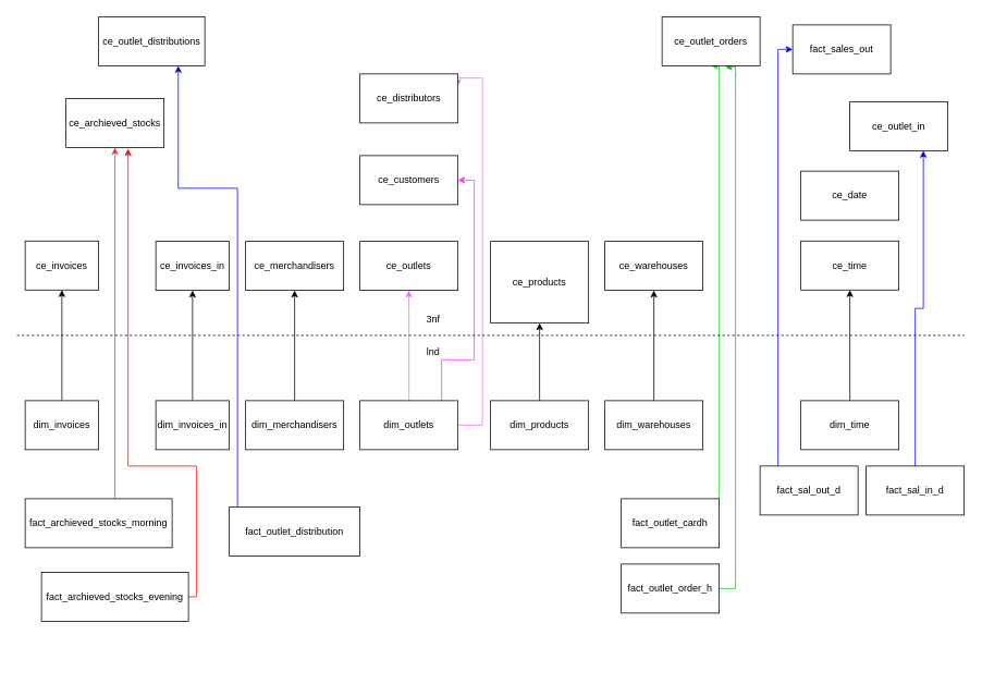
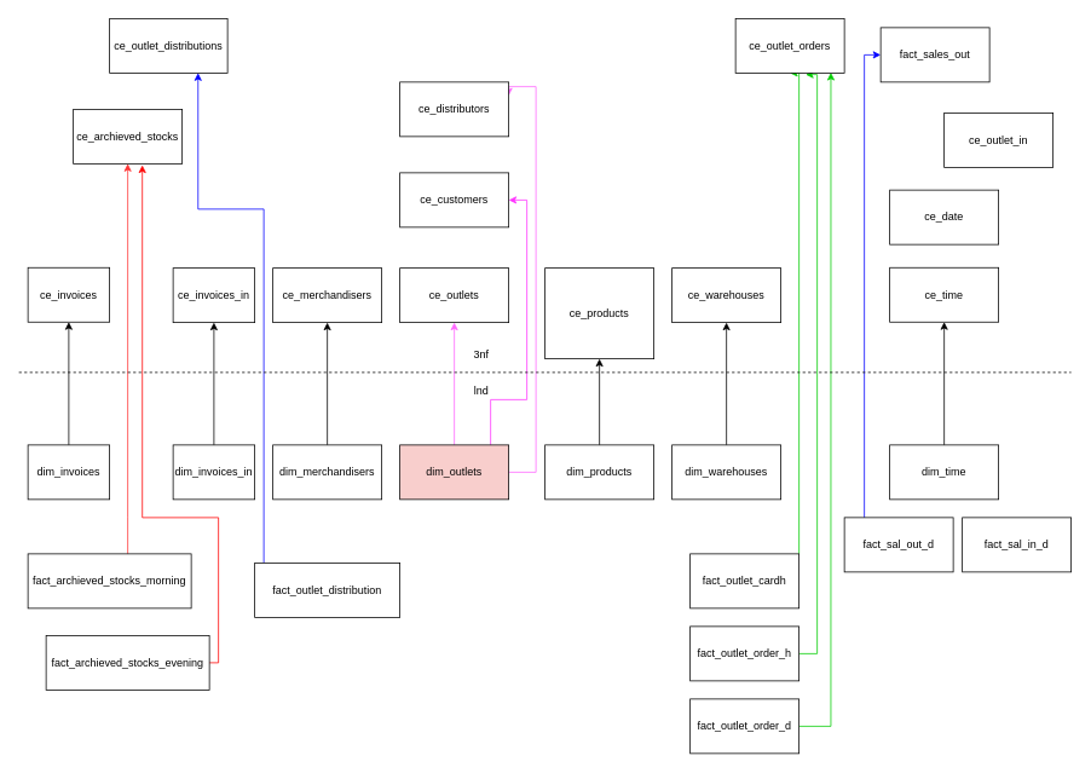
  <mxCell id="0" />
  <mxCell id="1" parent="0" />
  <mxCell id="2" style="edgeStyle=orthogonalEdgeStyle;rounded=0;orthogonalLoop=1;jettySize=auto;html=1;entryX=0.5;entryY=1;entryDx=0;entryDy=0;strokeColor=#FF3333;" edge="1" parent="1" source="3" target="41"><mxGeometry relative="1" as="geometry"><Array as="points"><mxPoint x="140" y="570" /><mxPoint x="140" y="570" /></Array></mxGeometry></mxCell>
  <mxCell id="3" value="fact_archieved_stocks_morning" style="rounded=0;whiteSpace=wrap;html=1;" vertex="1" parent="1"><mxGeometry x="30" y="610" width="180" height="60" as="geometry" /></mxCell>
  <mxCell id="4" style="edgeStyle=orthogonalEdgeStyle;rounded=0;orthogonalLoop=1;jettySize=auto;html=1;entryX=0.634;entryY=1.027;entryDx=0;entryDy=0;entryPerimeter=0;strokeColor=#FF0000;" edge="1" parent="1" source="5" target="41"><mxGeometry relative="1" as="geometry"><Array as="points"><mxPoint x="240" y="570" /><mxPoint x="156" y="570" /></Array></mxGeometry></mxCell>
  <mxCell id="5" value="fact_archieved_stocks_evening" style="rounded=0;whiteSpace=wrap;html=1;" vertex="1" parent="1"><mxGeometry x="50" y="700" width="180" height="60" as="geometry" /></mxCell>
  <mxCell id="6" style="edgeStyle=orthogonalEdgeStyle;rounded=0;orthogonalLoop=1;jettySize=auto;html=1;entryX=0.5;entryY=1;entryDx=0;entryDy=0;" edge="1" parent="1" source="7" target="35"><mxGeometry relative="1" as="geometry" /></mxCell>
  <mxCell id="7" value="dim_invoices_in" style="rounded=0;whiteSpace=wrap;html=1;" vertex="1" parent="1"><mxGeometry x="190" y="490" width="90" height="60" as="geometry" /></mxCell>
+ <mxCell id="8" style="edgeStyle=orthogonalEdgeStyle;rounded=0;orthogonalLoop=1;jettySize=auto;html=1;strokeColor=#00CC00;entryX=0.876;entryY=0.993;entryDx=0;entryDy=0;entryPerimeter=0;" edge="1" parent="1" source="9" target="37"><mxGeometry relative="1" as="geometry"><mxPoint x="900" y="90" as="targetPoint" /><Array as="points"><mxPoint x="915" y="800" /></Array></mxGeometry></mxCell>
+ <mxCell id="9" value="fact_outlet_order_d" style="rounded=0;whiteSpace=wrap;html=1;" vertex="1" parent="1"><mxGeometry x="760" y="770" width="120" height="60" as="geometry" /></mxCell>
  <mxCell id="10" style="edgeStyle=orthogonalEdgeStyle;rounded=0;orthogonalLoop=1;jettySize=auto;html=1;entryX=0.5;entryY=1;entryDx=0;entryDy=0;" edge="1" parent="1" source="11" target="34"><mxGeometry relative="1" as="geometry" /></mxCell>
  <mxCell id="11" value="dim_products" style="rounded=0;whiteSpace=wrap;html=1;" vertex="1" parent="1"><mxGeometry x="600" y="490" width="120" height="60" as="geometry" /></mxCell>
  <mxCell id="12" style="edgeStyle=orthogonalEdgeStyle;rounded=0;orthogonalLoop=1;jettySize=auto;html=1;entryX=0.5;entryY=1;entryDx=0;entryDy=0;" edge="1" parent="1" source="13" target="39"><mxGeometry relative="1" as="geometry" /></mxCell>
  <mxCell id="13" value="dim_time" style="rounded=0;whiteSpace=wrap;html=1;" vertex="1" parent="1"><mxGeometry x="980" y="490" width="120" height="60" as="geometry" /></mxCell>
  <mxCell id="14" style="edgeStyle=orthogonalEdgeStyle;rounded=0;orthogonalLoop=1;jettySize=auto;html=1;entryX=0.645;entryY=1.029;entryDx=0;entryDy=0;entryPerimeter=0;strokeColor=#00CC00;" edge="1" parent="1" source="15" target="37"><mxGeometry relative="1" as="geometry"><Array as="points"><mxPoint x="900" y="720" /><mxPoint x="900" y="82" /></Array></mxGeometry></mxCell>
  <mxCell id="15" value="fact_outlet_order_h" style="rounded=0;whiteSpace=wrap;html=1;" vertex="1" parent="1"><mxGeometry x="760" y="690" width="120" height="60" as="geometry" /></mxCell>
  <mxCell id="16" style="edgeStyle=orthogonalEdgeStyle;rounded=0;orthogonalLoop=1;jettySize=auto;html=1;exitX=0.5;exitY=0;exitDx=0;exitDy=0;entryX=0.5;entryY=1;entryDx=0;entryDy=0;" edge="1" parent="1" source="17" target="38"><mxGeometry relative="1" as="geometry" /></mxCell>
  <mxCell id="17" value="dim_invoices" style="rounded=0;whiteSpace=wrap;html=1;" vertex="1" parent="1"><mxGeometry x="30" y="490" width="90" height="60" as="geometry" /></mxCell>
  <mxCell id="18" style="edgeStyle=orthogonalEdgeStyle;rounded=0;orthogonalLoop=1;jettySize=auto;html=1;entryX=0.75;entryY=1;entryDx=0;entryDy=0;strokeColor=#0000FF;" edge="1" parent="1" source="19" target="45"><mxGeometry relative="1" as="geometry"><Array as="points"><mxPoint x="290" y="230" /><mxPoint x="218" y="230" /></Array></mxGeometry></mxCell>
  <mxCell id="19" value="fact_outlet_distribution" style="rounded=0;whiteSpace=wrap;html=1;" vertex="1" parent="1"><mxGeometry x="280" y="620" width="160" height="60" as="geometry" /></mxCell>
- <mxCell id="20" style="edgeStyle=orthogonalEdgeStyle;rounded=0;orthogonalLoop=1;jettySize=auto;html=1;entryX=0.75;entryY=1;entryDx=0;entryDy=0;strokeColor=#0000FF;" edge="1" parent="1" source="21" target="43"><mxGeometry relative="1" as="geometry" /></mxCell>
  <mxCell id="21" value="fact_sal_in_d" style="rounded=0;whiteSpace=wrap;html=1;" vertex="1" parent="1"><mxGeometry x="1060" y="570" width="120" height="60" as="geometry" /></mxCell>
  <mxCell id="22" style="edgeStyle=orthogonalEdgeStyle;rounded=0;orthogonalLoop=1;jettySize=auto;html=1;entryX=0;entryY=0.5;entryDx=0;entryDy=0;strokeColor=#0000FF;" edge="1" parent="1" source="23" target="42"><mxGeometry relative="1" as="geometry"><Array as="points"><mxPoint x="952" y="60" /></Array></mxGeometry></mxCell>
  <mxCell id="23" value="fact_sal_out_d" style="rounded=0;whiteSpace=wrap;html=1;" vertex="1" parent="1"><mxGeometry x="930" y="570" width="120" height="60" as="geometry" /></mxCell>
  <mxCell id="24" style="edgeStyle=orthogonalEdgeStyle;rounded=0;orthogonalLoop=1;jettySize=auto;html=1;entryX=0.5;entryY=1;entryDx=0;entryDy=0;strokeColor=#00CC00;" edge="1" parent="1" source="25" target="37"><mxGeometry relative="1" as="geometry"><Array as="points"><mxPoint x="880" y="80" /></Array></mxGeometry></mxCell>
  <mxCell id="25" value="fact_outlet_cardh" style="rounded=0;whiteSpace=wrap;html=1;" vertex="1" parent="1"><mxGeometry x="760" y="610" width="120" height="60" as="geometry" /></mxCell>
  <mxCell id="26" style="edgeStyle=orthogonalEdgeStyle;rounded=0;orthogonalLoop=1;jettySize=auto;html=1;entryX=0.5;entryY=1;entryDx=0;entryDy=0;" edge="1" parent="1" source="27" target="36"><mxGeometry relative="1" as="geometry" /></mxCell>
  <mxCell id="27" value="dim_warehouses" style="rounded=0;whiteSpace=wrap;html=1;" vertex="1" parent="1"><mxGeometry x="740" y="490" width="120" height="60" as="geometry" /></mxCell>
  <mxCell id="28" style="edgeStyle=orthogonalEdgeStyle;rounded=0;orthogonalLoop=1;jettySize=auto;html=1;entryX=0.5;entryY=1;entryDx=0;entryDy=0;strokeColor=#FF66FF;" edge="1" parent="1" source="31" target="44"><mxGeometry relative="1" as="geometry" /></mxCell>
  <mxCell id="29" style="edgeStyle=orthogonalEdgeStyle;rounded=0;orthogonalLoop=1;jettySize=auto;html=1;entryX=1;entryY=0.5;entryDx=0;entryDy=0;strokeColor=#FF33FF;" edge="1" parent="1" source="31" target="47"><mxGeometry relative="1" as="geometry"><Array as="points"><mxPoint x="540" y="440" /><mxPoint x="580" y="440" /><mxPoint x="580" y="220" /></Array></mxGeometry></mxCell>
  <mxCell id="30" style="edgeStyle=orthogonalEdgeStyle;rounded=0;orthogonalLoop=1;jettySize=auto;html=1;entryX=1;entryY=0.25;entryDx=0;entryDy=0;strokeColor=#FF66FF;" edge="1" parent="1" source="31" target="51"><mxGeometry relative="1" as="geometry"><Array as="points"><mxPoint x="590" y="520" /><mxPoint x="590" y="95" /></Array></mxGeometry></mxCell>
- <mxCell id="31" value="dim_outlets" style="rounded=0;whiteSpace=wrap;html=1;" vertex="1" parent="1"><mxGeometry x="440" y="490" width="120" height="60" as="geometry" /></mxCell>
+ <mxCell id="31" value="dim_outlets" style="rounded=0;whiteSpace=wrap;html=1;fillColor=#f8cecc;" vertex="1" parent="1"><mxGeometry x="440" y="490" width="120" height="60" as="geometry" /></mxCell>
  <mxCell id="32" style="edgeStyle=orthogonalEdgeStyle;rounded=0;orthogonalLoop=1;jettySize=auto;html=1;entryX=0.5;entryY=1;entryDx=0;entryDy=0;" edge="1" parent="1" source="33" target="40"><mxGeometry relative="1" as="geometry" /></mxCell>
  <mxCell id="33" value="dim_merchandisers" style="rounded=0;whiteSpace=wrap;html=1;" vertex="1" parent="1"><mxGeometry x="300" y="490" width="120" height="60" as="geometry" /></mxCell>
  <mxCell id="34" value="ce_products" style="rounded=0;whiteSpace=wrap;html=1;" vertex="1" parent="1"><mxGeometry x="600" y="295" width="120" height="100" as="geometry" /></mxCell>
  <mxCell id="35" value="ce_invoices_in" style="rounded=0;whiteSpace=wrap;html=1;" vertex="1" parent="1"><mxGeometry x="190" y="295" width="90" height="60" as="geometry" /></mxCell>
  <mxCell id="36" value="ce_warehouses" style="rounded=0;whiteSpace=wrap;html=1;" vertex="1" parent="1"><mxGeometry x="740" y="295" width="120" height="60" as="geometry" /></mxCell>
  <mxCell id="37" value="ce_outlet_orders" style="rounded=0;whiteSpace=wrap;html=1;" vertex="1" parent="1"><mxGeometry x="810" y="20" width="120" height="60" as="geometry" /></mxCell>
  <mxCell id="38" value="ce_invoices" style="rounded=0;whiteSpace=wrap;html=1;" vertex="1" parent="1"><mxGeometry x="30" y="294.5" width="90" height="60" as="geometry" /></mxCell>
  <mxCell id="39" value="ce_time" style="rounded=0;whiteSpace=wrap;html=1;" vertex="1" parent="1"><mxGeometry x="980" y="294.5" width="120" height="60" as="geometry" /></mxCell>
  <mxCell id="40" value="ce_merchandisers" style="rounded=0;whiteSpace=wrap;html=1;" vertex="1" parent="1"><mxGeometry x="300" y="295" width="120" height="60" as="geometry" /></mxCell>
  <mxCell id="41" value="ce_archieved_stocks" style="rounded=0;whiteSpace=wrap;html=1;" vertex="1" parent="1"><mxGeometry x="80" y="120" width="120" height="60" as="geometry" /></mxCell>
  <mxCell id="42" value="fact_sales_out" style="rounded=0;whiteSpace=wrap;html=1;" vertex="1" parent="1"><mxGeometry x="970" y="30" width="120" height="60" as="geometry" /></mxCell>
  <mxCell id="43" value="ce_outlet_in" style="rounded=0;whiteSpace=wrap;html=1;" vertex="1" parent="1"><mxGeometry x="1040" y="124" width="120" height="60" as="geometry" /></mxCell>
  <mxCell id="44" value="ce_outlets" style="rounded=0;whiteSpace=wrap;html=1;" vertex="1" parent="1"><mxGeometry x="440" y="295" width="120" height="60" as="geometry" /></mxCell>
  <mxCell id="45" value="ce_outlet_distributions" style="rounded=0;whiteSpace=wrap;html=1;" vertex="1" parent="1"><mxGeometry x="120" y="20" width="130" height="60" as="geometry" /></mxCell>
  <mxCell id="46" value="ce_date" style="rounded=0;whiteSpace=wrap;html=1;" vertex="1" parent="1"><mxGeometry x="980" y="209" width="120" height="60" as="geometry" /></mxCell>
  <mxCell id="47" value="ce_customers" style="rounded=0;whiteSpace=wrap;html=1;" vertex="1" parent="1"><mxGeometry x="440" y="190" width="120" height="60" as="geometry" /></mxCell>
  <mxCell id="48" value="" style="endArrow=none;dashed=1;html=1;" edge="1" parent="1"><mxGeometry width="50" height="50" relative="1" as="geometry"><mxPoint y="410" as="sourcePoint" x="20" /><mxPoint x="1180" y="410" as="targetPoint" /></mxGeometry></mxCell>
  <mxCell id="49" value="lnd" style="text;html=1;strokeColor=none;fillColor=none;align=center;verticalAlign=middle;whiteSpace=wrap;rounded=0;" vertex="1" parent="1"><mxGeometry x="510" y="420" width="40" height="20" as="geometry" /></mxCell>
  <mxCell id="50" value="3nf" style="text;html=1;strokeColor=none;fillColor=none;align=center;verticalAlign=middle;whiteSpace=wrap;rounded=0;" vertex="1" parent="1"><mxGeometry x="510" y="380" width="40" height="20" as="geometry" /></mxCell>
  <mxCell id="51" value="ce_distributors" style="rounded=0;whiteSpace=wrap;html=1;strokeColor=#000000;" vertex="1" parent="1"><mxGeometry x="440" y="90" width="120" height="60" as="geometry" /></mxCell>
